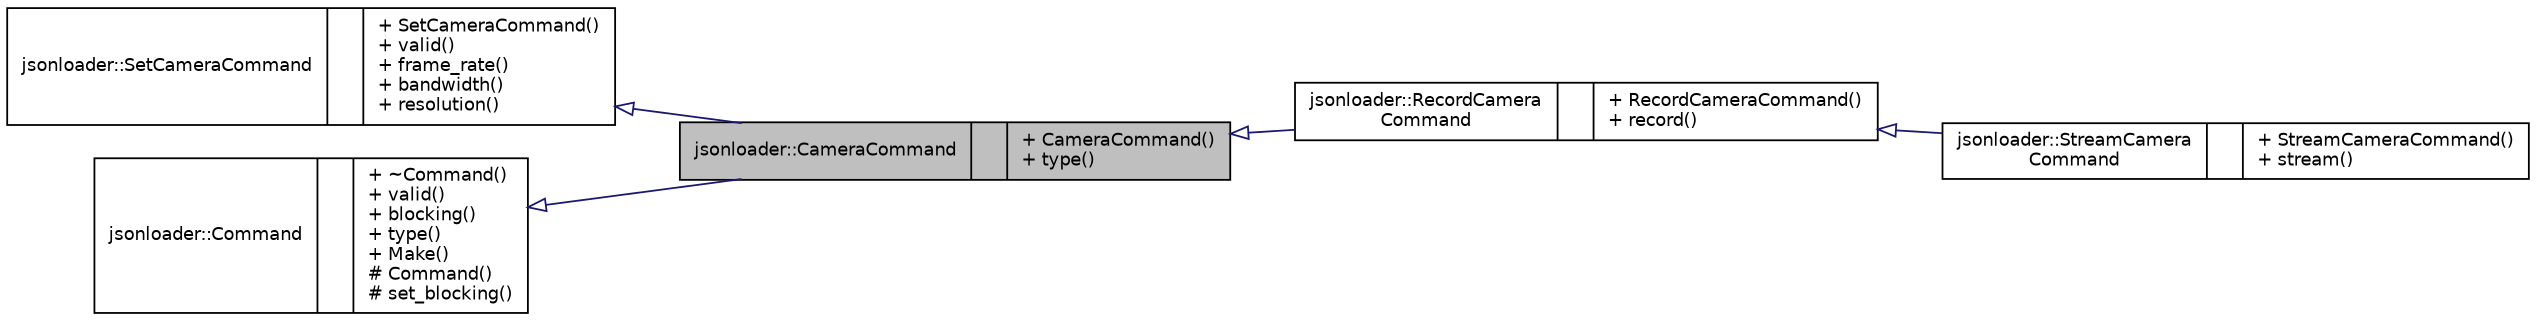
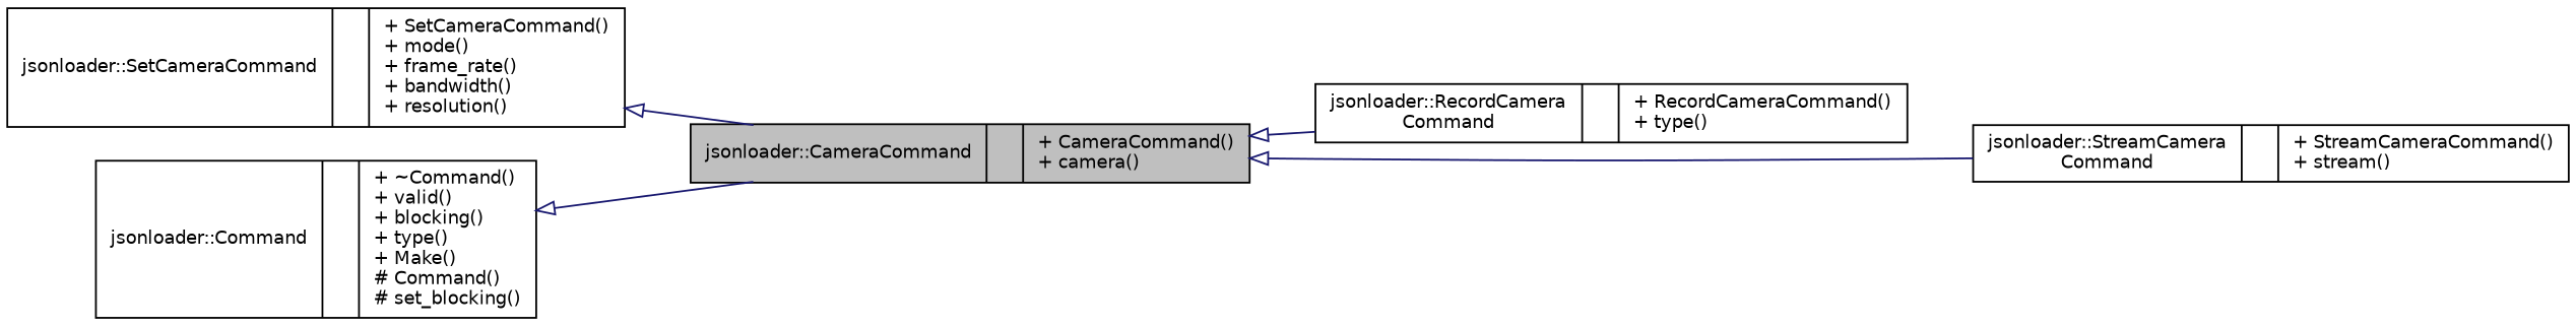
  digraph {
    rankdir=LR
    node [color=black fillcolor=white fontname=Helvetica fontsize=10 shape=record style=filled]
    edge [arrowtail=onormal color=midnightblue dir=back fontname=Helvetica fontsize=10 labelfontname=Helvetica labelfontsize=10 style=solid]
-   n1 [fillcolor=grey75 fontcolor=black height=0.2 label="{jsonloader::CameraCommand\n||+ CameraCommand()\l+ type()\l}" width=0.4]
-   n2 [height=0.2 label="{jsonloader::RecordCamera\lCommand\n||+ RecordCameraCommand()\l+ record()\l}" width=0.4]
+   n1 [fillcolor=grey75 fontcolor=black height=0.2 label="{jsonloader::CameraCommand\n||+ CameraCommand()\l+ camera()\l}" width=0.4]
+   n2 [height=0.2 label="{jsonloader::RecordCamera\lCommand\n||+ RecordCameraCommand()\l+ type()\l}" width=0.4]
    n3 [height=0.2 label="{jsonloader::StreamCamera\lCommand\n||+ StreamCameraCommand()\l+ stream()\l}" width=0.4]
-   n4 [height=0.2 label="{jsonloader::SetCameraCommand\n||+ SetCameraCommand()\l+ valid()\l+ frame_rate()\l+ bandwidth()\l+ resolution()\l}" width=0.4]
+   n4 [height=0.2 label="{jsonloader::SetCameraCommand\n||+ SetCameraCommand()\l+ mode()\l+ frame_rate()\l+ bandwidth()\l+ resolution()\l}" width=0.4]
    n5 [height=0.2 label="{jsonloader::Command\n||+ ~Command()\l+ valid()\l+ blocking()\l+ type()\l+ Make()\l# Command()\l# set_blocking()\l}" width=0.4]
    n1 -> n2
-   n2 -> n3
+   n1 -> n3
    n4 -> n1
    n5 -> n1
  }
